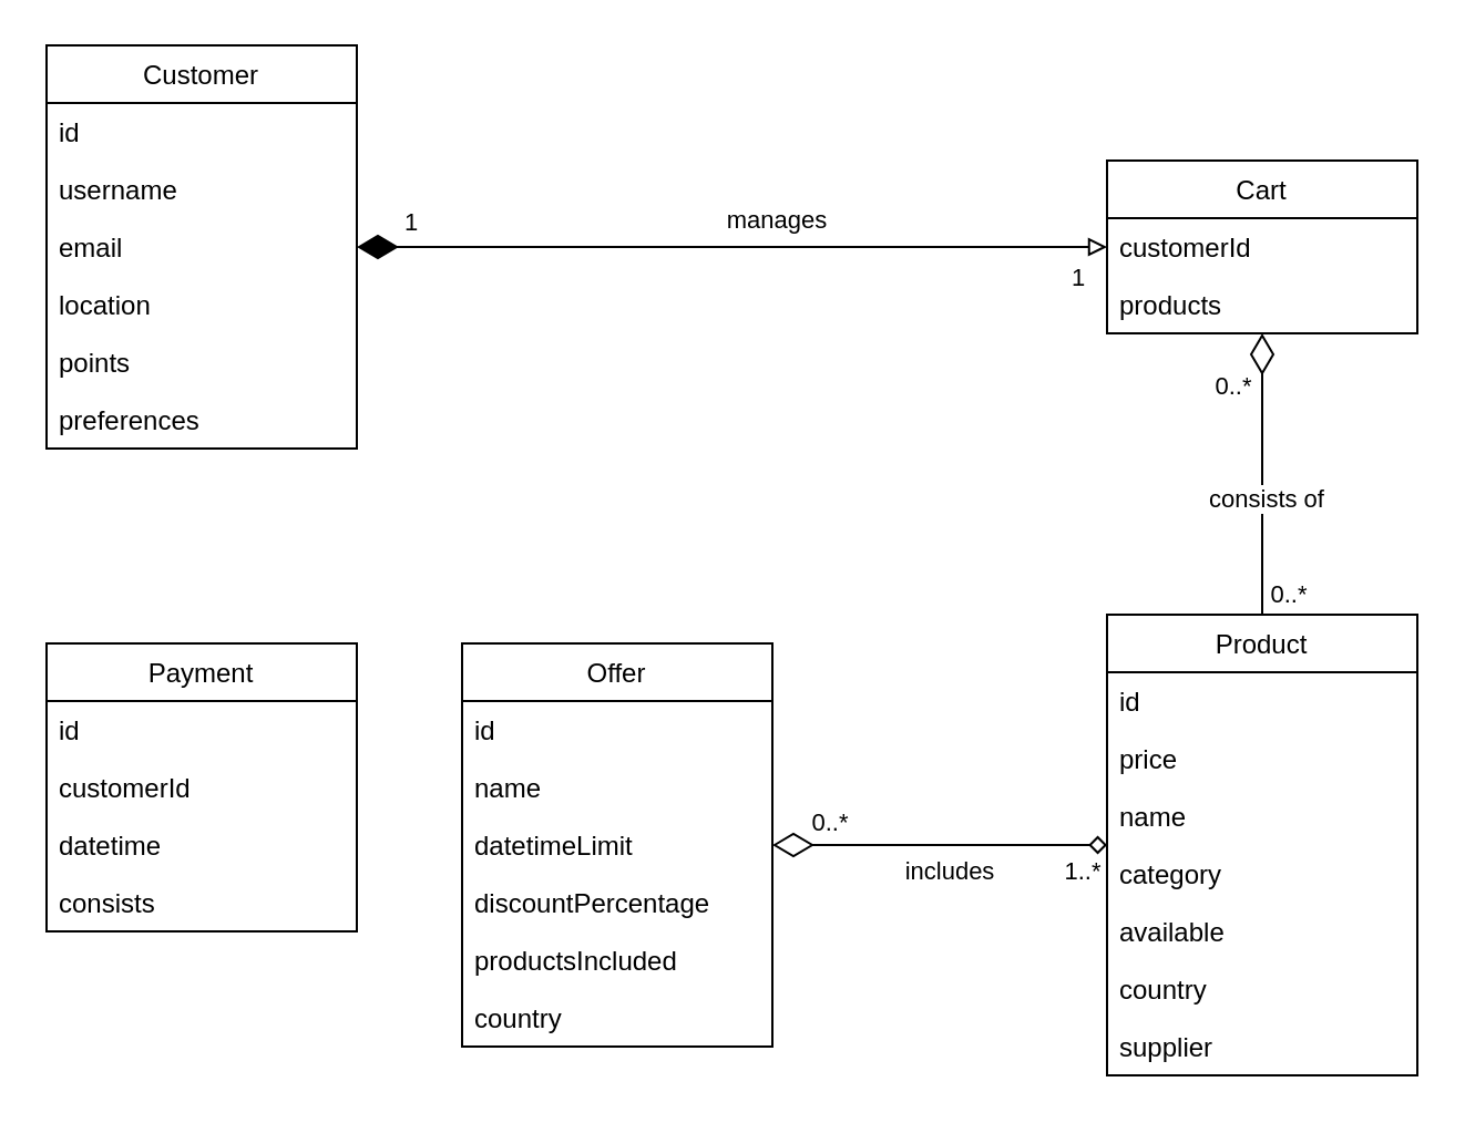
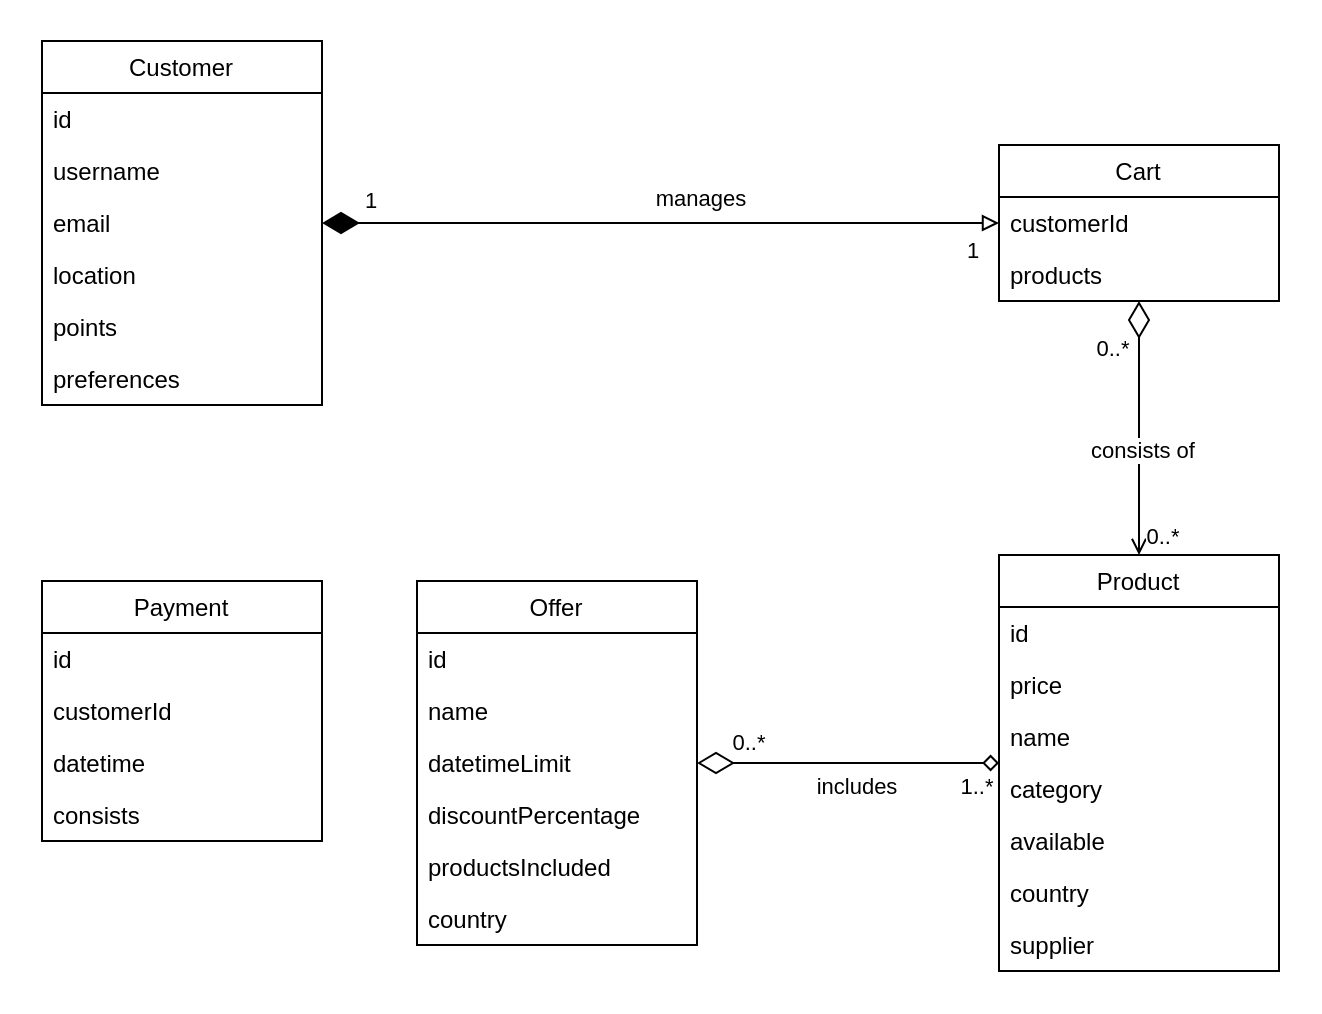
  <mxCell id="0" />
  <mxCell id="1" parent="0" />
  <mxCell id="2" value="Product" style="swimlane;fontStyle=0;childLayout=stackLayout;horizontal=1;startSize=26;fillColor=none;horizontalStack=0;resizeParent=1;resizeParentMax=0;resizeLast=0;collapsible=1;marginBottom=0;" vertex="1" parent="1"><mxGeometry y="277" width="140" height="208" as="geometry" x="499"><mxRectangle x="478" y="212" width="95" height="26" as="alternateBounds" /></mxGeometry></mxCell>
  <mxCell id="3" value="id" style="text;strokeColor=none;fillColor=none;align=left;verticalAlign=top;spacingLeft=4;spacingRight=4;overflow=hidden;rotatable=0;points=[[0,0.5],[1,0.5]];portConstraint=eastwest;" vertex="1" parent="2"><mxGeometry y="26" width="140" height="26" as="geometry" /></mxCell>
  <mxCell id="4" value="price" style="text;strokeColor=none;fillColor=none;align=left;verticalAlign=top;spacingLeft=4;spacingRight=4;overflow=hidden;rotatable=0;points=[[0,0.5],[1,0.5]];portConstraint=eastwest;" vertex="1" parent="2"><mxGeometry y="52" width="140" height="26" as="geometry" /></mxCell>
  <mxCell id="5" value="name" style="text;strokeColor=none;fillColor=none;align=left;verticalAlign=top;spacingLeft=4;spacingRight=4;overflow=hidden;rotatable=0;points=[[0,0.5],[1,0.5]];portConstraint=eastwest;" vertex="1" parent="2"><mxGeometry y="78" width="140" height="26" as="geometry" /></mxCell>
  <mxCell id="6" value="category" style="text;strokeColor=none;fillColor=none;align=left;verticalAlign=top;spacingLeft=4;spacingRight=4;overflow=hidden;rotatable=0;points=[[0,0.5],[1,0.5]];portConstraint=eastwest;" vertex="1" parent="2"><mxGeometry y="104" width="140" height="26" as="geometry" /></mxCell>
  <mxCell id="7" value="available" style="text;strokeColor=none;fillColor=none;align=left;verticalAlign=top;spacingLeft=4;spacingRight=4;overflow=hidden;rotatable=0;points=[[0,0.5],[1,0.5]];portConstraint=eastwest;" vertex="1" parent="2"><mxGeometry y="130" width="140" height="26" as="geometry" /></mxCell>
  <mxCell id="8" value="country" style="text;strokeColor=none;fillColor=none;align=left;verticalAlign=top;spacingLeft=4;spacingRight=4;overflow=hidden;rotatable=0;points=[[0,0.5],[1,0.5]];portConstraint=eastwest;" vertex="1" parent="2"><mxGeometry y="156" width="140" height="26" as="geometry" /></mxCell>
  <mxCell id="9" value="supplier" style="text;strokeColor=none;fillColor=none;align=left;verticalAlign=top;spacingLeft=4;spacingRight=4;overflow=hidden;rotatable=0;points=[[0,0.5],[1,0.5]];portConstraint=eastwest;" vertex="1" parent="2"><mxGeometry y="182" width="140" height="26" as="geometry" /></mxCell>
  <mxCell id="10" value="Customer" style="swimlane;fontStyle=0;childLayout=stackLayout;horizontal=1;startSize=26;fillColor=none;horizontalStack=0;resizeParent=1;resizeParentMax=0;resizeLast=0;collapsible=1;marginBottom=0;" vertex="1" parent="1"><mxGeometry x="20.5" y="20" width="140" height="182" as="geometry"><mxRectangle x="478" y="212" width="95" height="26" as="alternateBounds" /></mxGeometry></mxCell>
  <mxCell id="11" value="id" style="text;strokeColor=none;fillColor=none;align=left;verticalAlign=top;spacingLeft=4;spacingRight=4;overflow=hidden;rotatable=0;points=[[0,0.5],[1,0.5]];portConstraint=eastwest;" vertex="1" parent="10"><mxGeometry y="26" width="140" height="26" as="geometry" /></mxCell>
  <mxCell id="12" value="username" style="text;strokeColor=none;fillColor=none;align=left;verticalAlign=top;spacingLeft=4;spacingRight=4;overflow=hidden;rotatable=0;points=[[0,0.5],[1,0.5]];portConstraint=eastwest;" vertex="1" parent="10"><mxGeometry y="52" width="140" height="26" as="geometry" /></mxCell>
  <mxCell id="13" value="email" style="text;strokeColor=none;fillColor=none;align=left;verticalAlign=top;spacingLeft=4;spacingRight=4;overflow=hidden;rotatable=0;points=[[0,0.5],[1,0.5]];portConstraint=eastwest;" vertex="1" parent="10"><mxGeometry y="78" width="140" height="26" as="geometry" /></mxCell>
  <mxCell id="14" value="location" style="text;strokeColor=none;fillColor=none;align=left;verticalAlign=top;spacingLeft=4;spacingRight=4;overflow=hidden;rotatable=0;points=[[0,0.5],[1,0.5]];portConstraint=eastwest;" vertex="1" parent="10"><mxGeometry y="104" width="140" height="26" as="geometry" /></mxCell>
  <mxCell id="15" value="points" style="text;strokeColor=none;fillColor=none;align=left;verticalAlign=top;spacingLeft=4;spacingRight=4;overflow=hidden;rotatable=0;points=[[0,0.5],[1,0.5]];portConstraint=eastwest;" vertex="1" parent="10"><mxGeometry y="130" width="140" height="26" as="geometry" /></mxCell>
  <mxCell id="16" value="preferences" style="text;strokeColor=none;fillColor=none;align=left;verticalAlign=top;spacingLeft=4;spacingRight=4;overflow=hidden;rotatable=0;points=[[0,0.5],[1,0.5]];portConstraint=eastwest;" vertex="1" parent="10"><mxGeometry y="156" width="140" height="26" as="geometry" /></mxCell>
  <mxCell id="17" value="Offer" style="swimlane;fontStyle=0;childLayout=stackLayout;horizontal=1;startSize=26;fillColor=none;horizontalStack=0;resizeParent=1;resizeParentMax=0;resizeLast=0;collapsible=1;marginBottom=0;" vertex="1" parent="1"><mxGeometry x="208" y="290" width="140" height="182" as="geometry"><mxRectangle x="478" y="212" width="95" height="26" as="alternateBounds" /></mxGeometry></mxCell>
  <mxCell id="18" value="id" style="text;strokeColor=none;fillColor=none;align=left;verticalAlign=top;spacingLeft=4;spacingRight=4;overflow=hidden;rotatable=0;points=[[0,0.5],[1,0.5]];portConstraint=eastwest;" vertex="1" parent="17"><mxGeometry y="26" width="140" height="26" as="geometry" /></mxCell>
  <mxCell id="19" value="name" style="text;strokeColor=none;fillColor=none;align=left;verticalAlign=top;spacingLeft=4;spacingRight=4;overflow=hidden;rotatable=0;points=[[0,0.5],[1,0.5]];portConstraint=eastwest;" vertex="1" parent="17"><mxGeometry y="52" width="140" height="26" as="geometry" /></mxCell>
  <mxCell id="20" value="datetimeLimit" style="text;strokeColor=none;fillColor=none;align=left;verticalAlign=top;spacingLeft=4;spacingRight=4;overflow=hidden;rotatable=0;points=[[0,0.5],[1,0.5]];portConstraint=eastwest;" vertex="1" parent="17"><mxGeometry y="78" width="140" height="26" as="geometry" /></mxCell>
  <mxCell id="21" value="discountPercentage" style="text;strokeColor=none;fillColor=none;align=left;verticalAlign=top;spacingLeft=4;spacingRight=4;overflow=hidden;rotatable=0;points=[[0,0.5],[1,0.5]];portConstraint=eastwest;" vertex="1" parent="17"><mxGeometry y="104" width="140" height="26" as="geometry" /></mxCell>
  <mxCell id="22" value="productsIncluded" style="text;strokeColor=none;fillColor=none;align=left;verticalAlign=top;spacingLeft=4;spacingRight=4;overflow=hidden;rotatable=0;points=[[0,0.5],[1,0.5]];portConstraint=eastwest;" vertex="1" parent="17"><mxGeometry y="130" width="140" height="26" as="geometry" /></mxCell>
  <mxCell id="23" value="country" style="text;strokeColor=none;fillColor=none;align=left;verticalAlign=top;spacingLeft=4;spacingRight=4;overflow=hidden;rotatable=0;points=[[0,0.5],[1,0.5]];portConstraint=eastwest;" vertex="1" parent="17"><mxGeometry y="156" width="140" height="26" as="geometry" /></mxCell>
  <mxCell id="24" value="Cart" style="swimlane;fontStyle=0;childLayout=stackLayout;horizontal=1;startSize=26;fillColor=none;horizontalStack=0;resizeParent=1;resizeParentMax=0;resizeLast=0;collapsible=1;marginBottom=0;" vertex="1" parent="1"><mxGeometry y="72" width="140" height="78" as="geometry" x="499"><mxRectangle x="478" y="212" width="95" height="26" as="alternateBounds" /></mxGeometry></mxCell>
  <mxCell id="25" value="customerId" style="text;strokeColor=none;fillColor=none;align=left;verticalAlign=top;spacingLeft=4;spacingRight=4;overflow=hidden;rotatable=0;points=[[0,0.5],[1,0.5]];portConstraint=eastwest;" vertex="1" parent="24"><mxGeometry y="26" width="140" height="26" as="geometry" /></mxCell>
  <mxCell id="26" value="products" style="text;strokeColor=none;fillColor=none;align=left;verticalAlign=top;spacingLeft=4;spacingRight=4;overflow=hidden;rotatable=0;points=[[0,0.5],[1,0.5]];portConstraint=eastwest;" vertex="1" parent="24"><mxGeometry y="52" width="140" height="26" as="geometry" /></mxCell>
  <mxCell id="27" value="Payment" style="swimlane;fontStyle=0;childLayout=stackLayout;horizontal=1;startSize=26;fillColor=none;horizontalStack=0;resizeParent=1;resizeParentMax=0;resizeLast=0;collapsible=1;marginBottom=0;" vertex="1" parent="1"><mxGeometry x="20.5" y="290" width="140" height="130" as="geometry"><mxRectangle x="478" y="212" width="95" height="26" as="alternateBounds" /></mxGeometry></mxCell>
  <mxCell id="28" value="id" style="text;strokeColor=none;fillColor=none;align=left;verticalAlign=top;spacingLeft=4;spacingRight=4;overflow=hidden;rotatable=0;points=[[0,0.5],[1,0.5]];portConstraint=eastwest;" vertex="1" parent="27"><mxGeometry y="26" width="140" height="26" as="geometry" /></mxCell>
  <mxCell id="29" value="customerId" style="text;strokeColor=none;fillColor=none;align=left;verticalAlign=top;spacingLeft=4;spacingRight=4;overflow=hidden;rotatable=0;points=[[0,0.5],[1,0.5]];portConstraint=eastwest;" vertex="1" parent="27"><mxGeometry y="52" width="140" height="26" as="geometry" /></mxCell>
  <mxCell id="30" value="datetime" style="text;strokeColor=none;fillColor=none;align=left;verticalAlign=top;spacingLeft=4;spacingRight=4;overflow=hidden;rotatable=0;points=[[0,0.5],[1,0.5]];portConstraint=eastwest;" vertex="1" parent="27"><mxGeometry y="78" width="140" height="26" as="geometry" /></mxCell>
  <mxCell id="31" value="consists" style="text;strokeColor=none;fillColor=none;align=left;verticalAlign=top;spacingLeft=4;spacingRight=4;overflow=hidden;rotatable=0;points=[[0,0.5],[1,0.5]];portConstraint=eastwest;" vertex="1" parent="27"><mxGeometry y="104" width="140" height="26" as="geometry" /></mxCell>
  <mxCell id="32" style="edgeStyle=none;rounded=0;orthogonalLoop=1;jettySize=auto;html=1;startArrow=diamondThin;startFill=1;endSize=6;startSize=16;endArrow=block;endFill=0;" edge="1" parent="1" source="10" target="24"><mxGeometry relative="1" as="geometry"><mxPoint x="745" y="71" as="sourcePoint" /><mxPoint x="745" y="201" as="targetPoint" /></mxGeometry></mxCell>
  <mxCell id="33" value="1" style="edgeLabel;html=1;align=center;verticalAlign=middle;resizable=0;points=[];" vertex="1" connectable="0" parent="32"><mxGeometry x="0.762" relative="1" as="geometry"><mxPoint x="27" y="13" as="offset" /></mxGeometry></mxCell>
  <mxCell id="34" value="1" style="edgeLabel;html=1;align=center;verticalAlign=middle;resizable=0;points=[];" vertex="1" connectable="0" parent="32"><mxGeometry x="-0.21" y="1" relative="1" as="geometry"><mxPoint x="-110" y="-11" as="offset" /></mxGeometry></mxCell>
  <mxCell id="35" value="manages" style="edgeLabel;html=1;align=center;verticalAlign=middle;resizable=0;points=[];" vertex="1" connectable="0" parent="32"><mxGeometry x="0.142" relative="1" as="geometry"><mxPoint x="-4" y="-13" as="offset" /></mxGeometry></mxCell>
- <mxCell id="36" style="edgeStyle=none;rounded=0;orthogonalLoop=1;jettySize=auto;html=1;startArrow=diamondThin;startFill=0;endSize=6;startSize=16;endArrow=none;endFill=0;" edge="1" parent="1" source="24" target="2"><mxGeometry relative="1" as="geometry"><mxPoint x="787" y="123" as="sourcePoint" /><mxPoint x="649" y="123" as="targetPoint" /></mxGeometry></mxCell>
+ <mxCell id="36" style="edgeStyle=none;rounded=0;orthogonalLoop=1;jettySize=auto;html=1;startArrow=diamondThin;startFill=0;endSize=6;startSize=16;endArrow=open;endFill=0;" edge="1" parent="1" source="24" target="2"><mxGeometry relative="1" as="geometry"><mxPoint x="787" y="123" as="sourcePoint" /><mxPoint x="649" y="123" as="targetPoint" /></mxGeometry></mxCell>
  <mxCell id="37" value="0..*" style="edgeLabel;html=1;align=center;verticalAlign=middle;resizable=0;points=[];" vertex="1" connectable="0" parent="36"><mxGeometry x="0.762" relative="1" as="geometry"><mxPoint x="11" y="5" as="offset" /></mxGeometry></mxCell>
  <mxCell id="38" value="0..*" style="edgeLabel;html=1;align=center;verticalAlign=middle;resizable=0;points=[];" vertex="1" connectable="0" parent="36"><mxGeometry x="-0.21" y="1" relative="1" as="geometry"><mxPoint x="-15" y="-27" as="offset" /></mxGeometry></mxCell>
  <mxCell id="39" value="consists of" style="edgeLabel;html=1;align=center;verticalAlign=middle;resizable=0;points=[];" vertex="1" connectable="0" parent="36"><mxGeometry x="0.142" relative="1" as="geometry"><mxPoint x="1" y="1" as="offset" /></mxGeometry></mxCell>
  <mxCell id="40" style="rounded=0;orthogonalLoop=1;jettySize=auto;html=1;startArrow=diamondThin;startFill=0;endSize=6;startSize=16;endArrow=diamond;endFill=0;" edge="1" parent="1" source="17" target="2"><mxGeometry relative="1" as="geometry"><mxPoint x="579" y="175" as="sourcePoint" /><mxPoint x="579" y="280" as="targetPoint" /></mxGeometry></mxCell>
  <mxCell id="41" value="1..*" style="edgeLabel;html=1;align=center;verticalAlign=middle;resizable=0;points=[];" vertex="1" connectable="0" parent="40"><mxGeometry x="0.762" relative="1" as="geometry"><mxPoint x="6" y="11" as="offset" /></mxGeometry></mxCell>
  <mxCell id="42" value="0..*" style="edgeLabel;html=1;align=center;verticalAlign=middle;resizable=0;points=[];" vertex="1" connectable="0" parent="40"><mxGeometry x="-0.21" y="1" relative="1" as="geometry"><mxPoint x="-35" y="-10" as="offset" /></mxGeometry></mxCell>
  <mxCell id="43" value="includes" style="edgeLabel;html=1;align=center;verticalAlign=middle;resizable=0;points=[];" vertex="1" connectable="0" parent="40"><mxGeometry x="0.142" relative="1" as="geometry"><mxPoint x="-7" y="11" as="offset" /></mxGeometry></mxCell>
